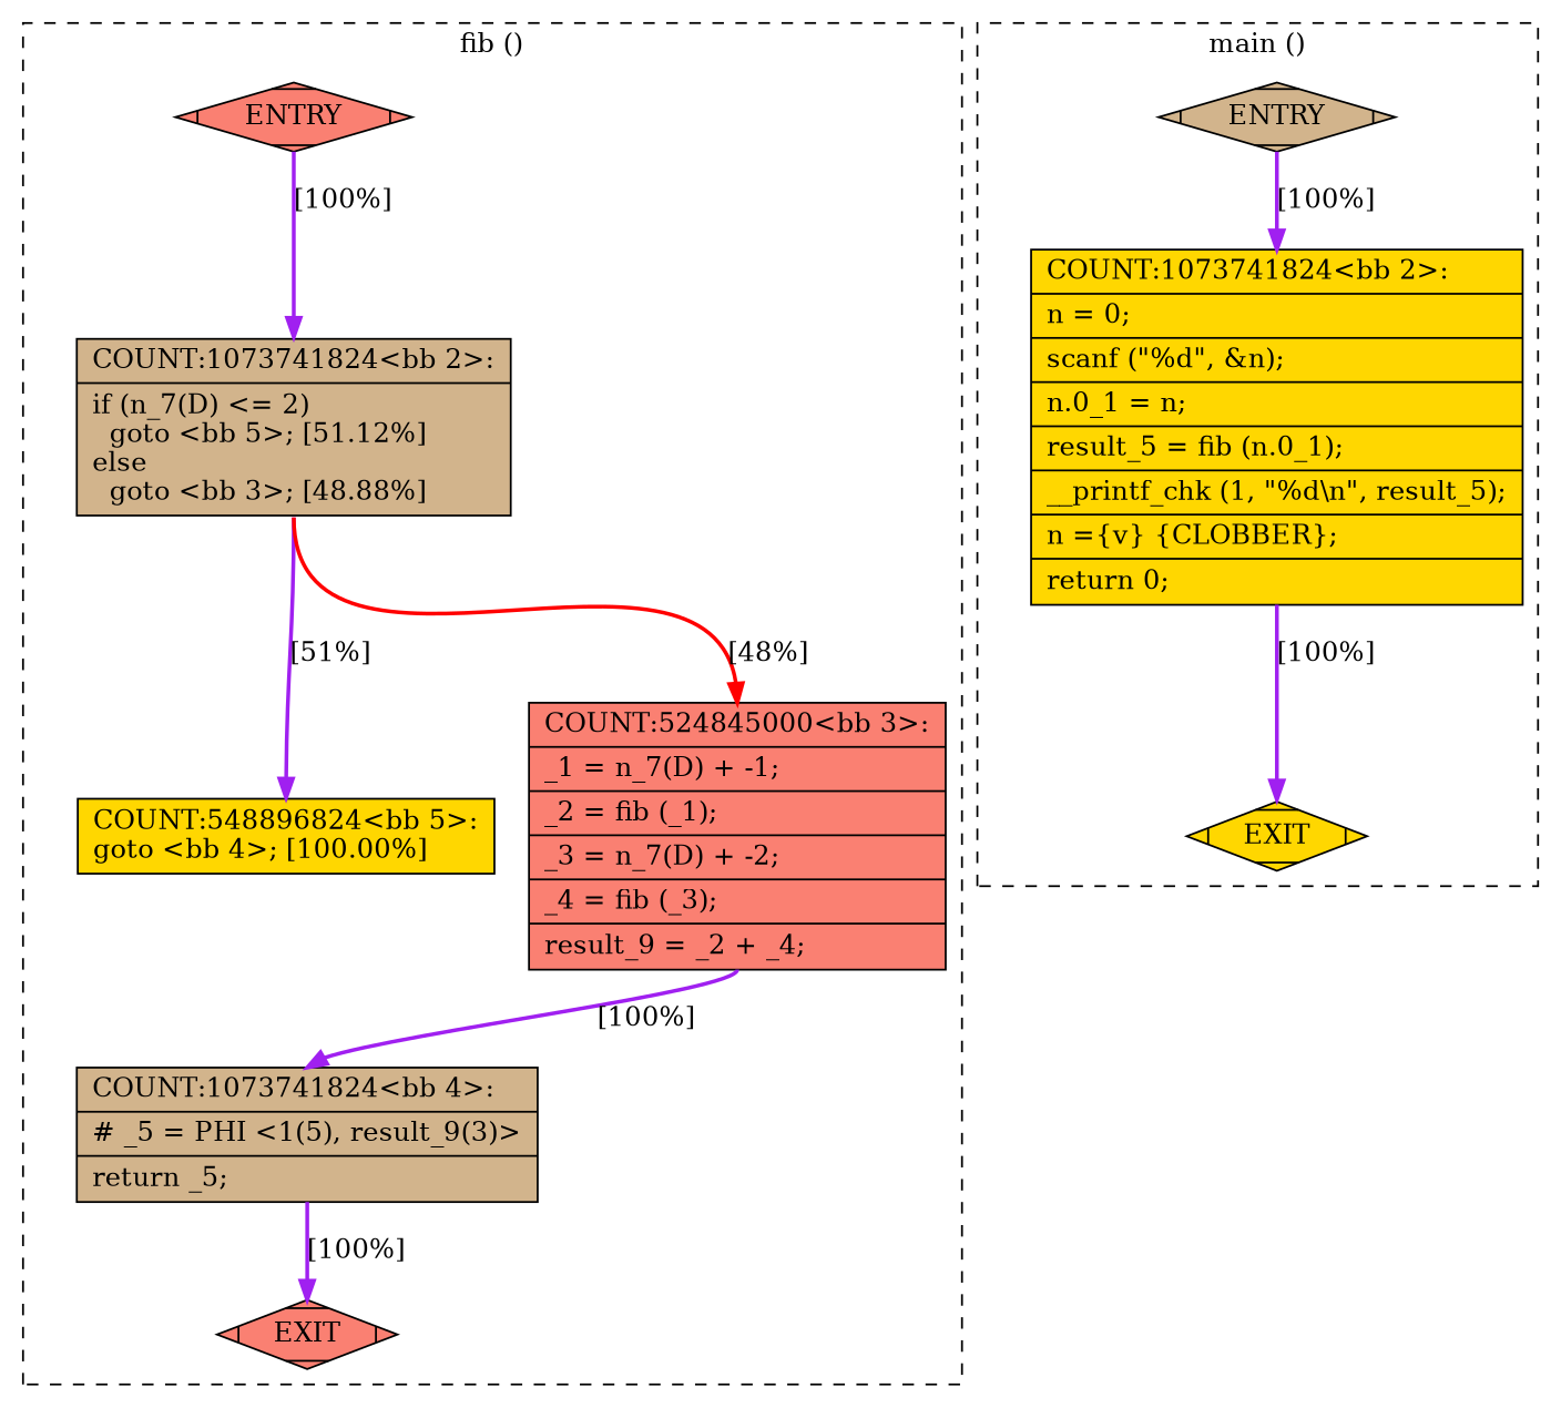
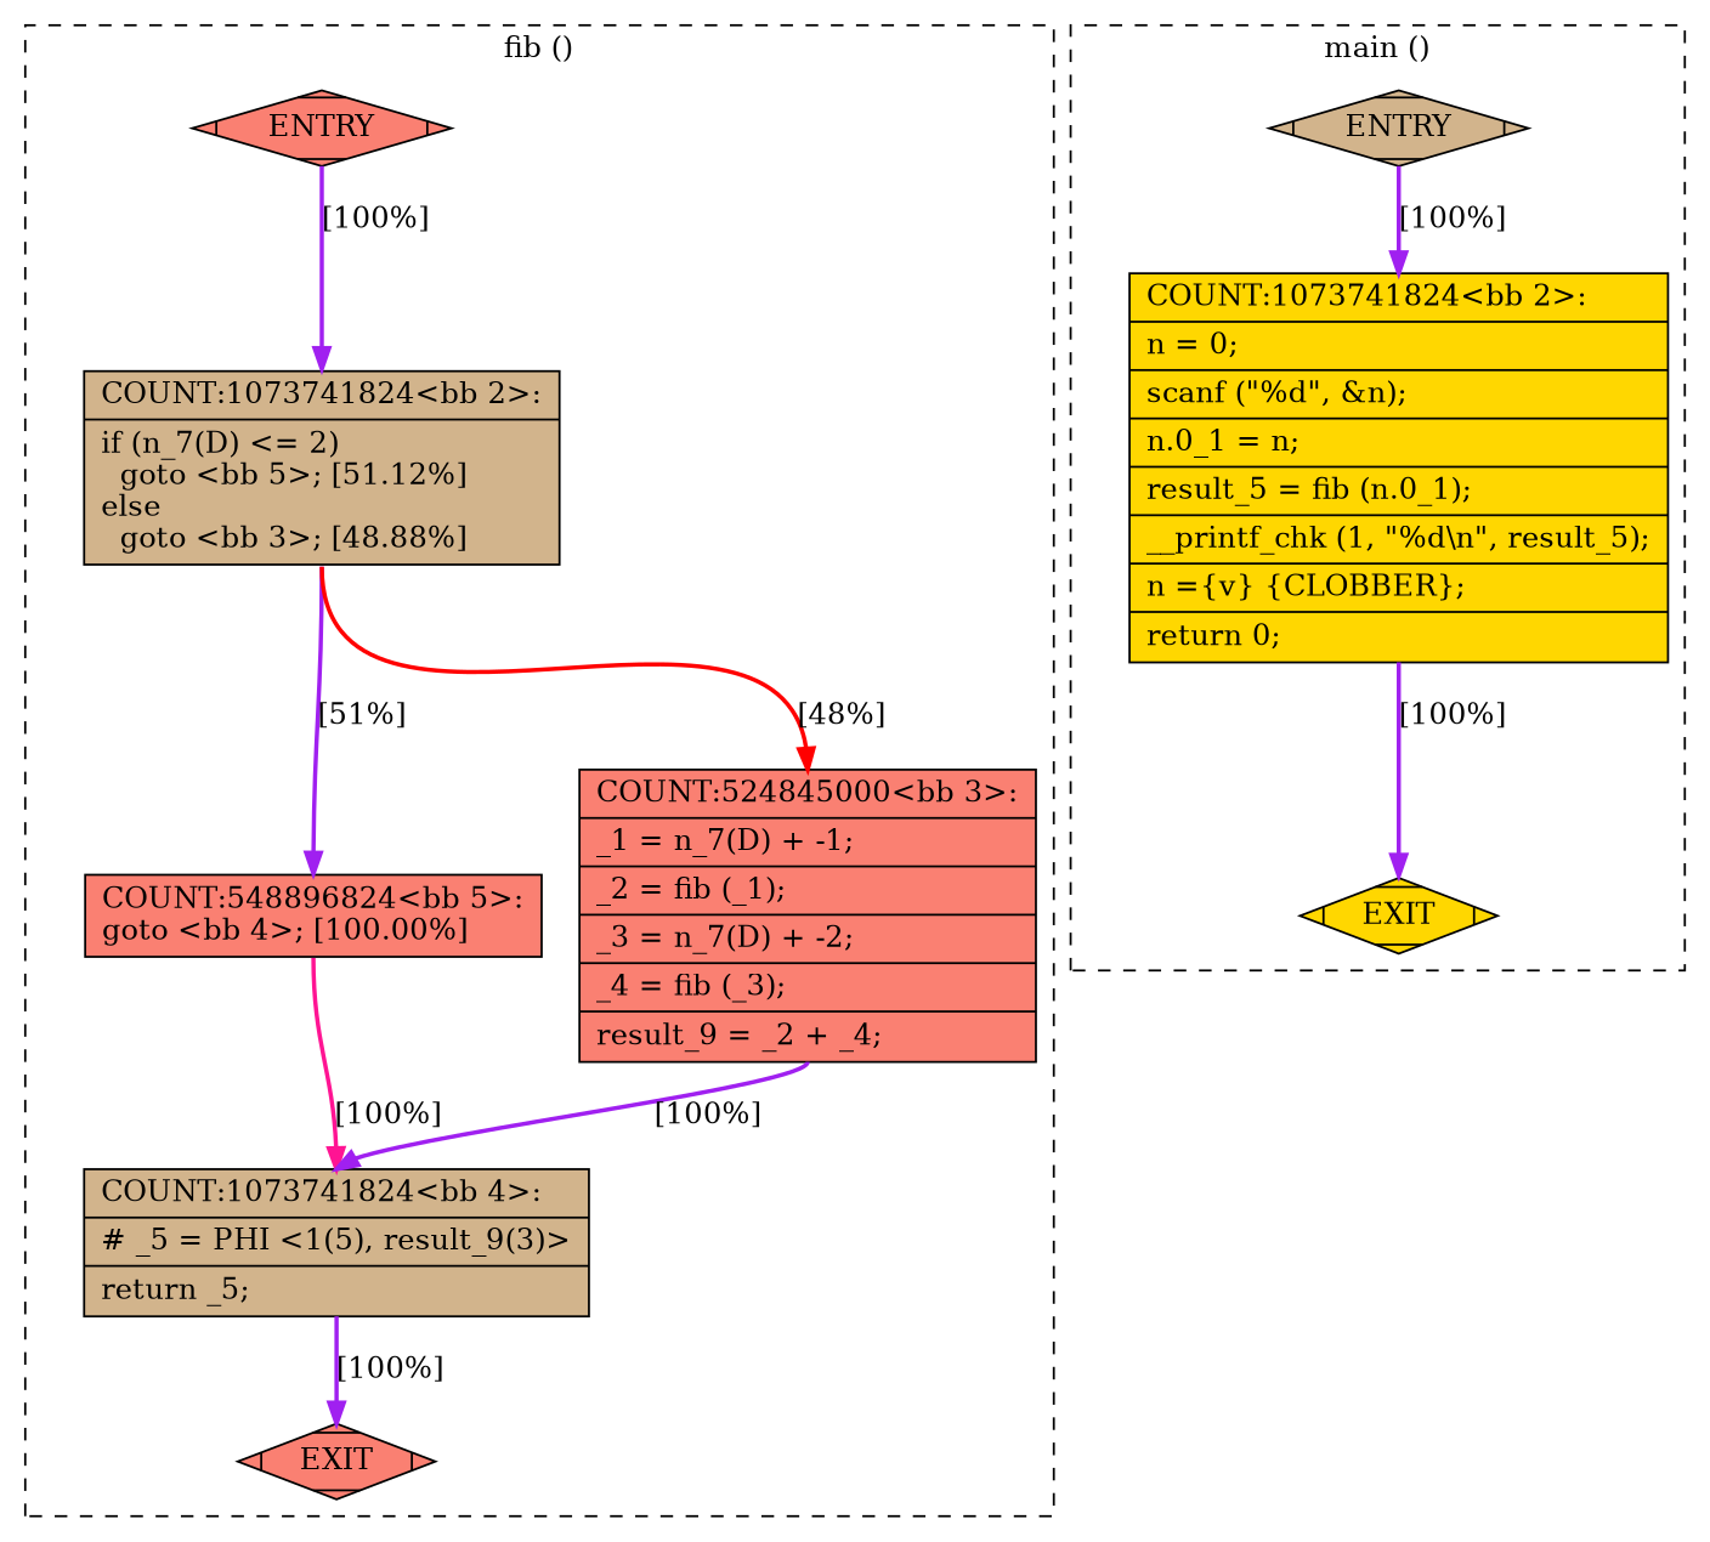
  digraph {
    node [fillcolor=salmon shape=record style=filled]
    edge [constraint=true headport=n style="solid,bold" tailport=s color=purple weight=100]
    n1 [label=ENTRY shape=Mdiamond]
    n2 [label=EXIT shape=Mdiamond]
    n3 [fillcolor=tan label="{COUNT:1073741824\<bb\ 2\>:\l|if\ (n_7(D)\ \<=\ 2)\l\ \ goto\ \<bb\ 5\>;\ [51.12%]\lelse\l\ \ goto\ \<bb\ 3\>;\ [48.88%]\l}"]
-   n4 [fillcolor=gold label="{COUNT:548896824\<bb\ 5\>:\lgoto\ \<bb\ 4\>;\ [100.00%]\l}"]
+   n4 [label="{COUNT:548896824\<bb\ 5\>:\lgoto\ \<bb\ 4\>;\ [100.00%]\l}"]
    n5 [label="{COUNT:524845000\<bb\ 3\>:\l|_1\ =\ n_7(D)\ +\ -1;\l|_2\ =\ fib\ (_1);\l|_3\ =\ n_7(D)\ +\ -2;\l|_4\ =\ fib\ (_3);\l|result_9\ =\ _2\ +\ _4;\l}"]
    n6 [fillcolor=tan label="{COUNT:1073741824\<bb\ 4\>:\l|#\ _5\ =\ PHI\ \<1(5),\ result_9(3)\>\l|return\ _5;\l}"]
    n7 [fillcolor=tan label=ENTRY shape=Mdiamond]
    n8 [fillcolor=gold label=EXIT shape=Mdiamond]
    n9 [fillcolor=gold label="{COUNT:1073741824\<bb\ 2\>:\l|n\ =\ 0;\l|scanf\ (\"%d\",\ &n);\l|n.0_1\ =\ n;\l|result_5\ =\ fib\ (n.0_1);\l|__printf_chk\ (1,\ \"%d\\n\",\ result_5);\l|n\ =\{v\}\ \{CLOBBER\};\l|return\ 0;\l}"]
    subgraph cluster_1 {
      color=black
      label="fib ()"
      style=dashed
      n1
      n2
      n3
      n4
      n5
      n6
    }
    subgraph cluster_2 {
      color=black
      label="main ()"
      style=dashed
      n7
      n8
      n9
    }
    n1 -> n2 [style=invis color="" weight=""]
    n1 -> n3 [label="[100%]"]
    n3 -> n4 [label="[51%]" weight=10]
    n3 -> n5 [color=red label="[48%]" weight=10]
+   n4 -> n6 [color=deeppink label="[100%]"]
    n5 -> n6 [label="[100%]"]
    n6 -> n2 [label="[100%]" weight=10]
    n7 -> n8 [style=invis color="" weight=""]
    n7 -> n9 [label="[100%]"]
    n9 -> n8 [label="[100%]" weight=10]
  }
